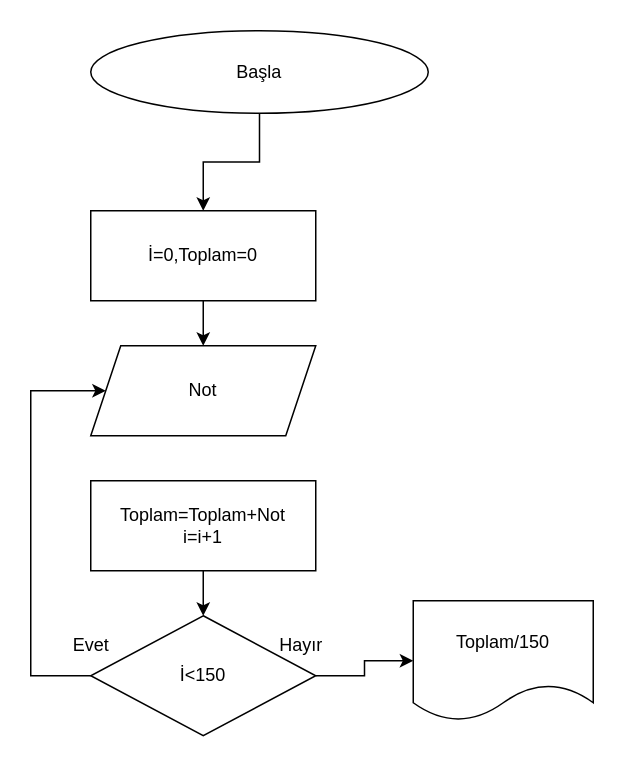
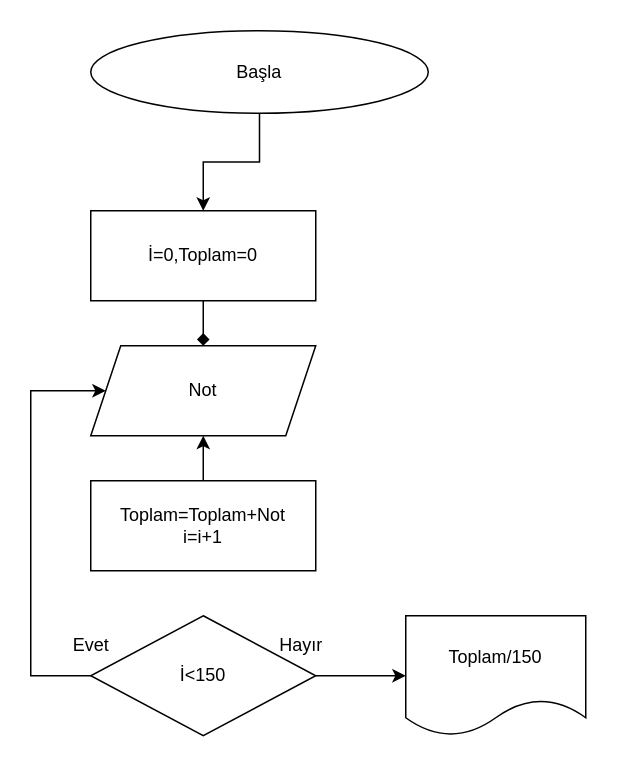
  <mxCell id="0" />
  <mxCell id="1" parent="0" />
  <mxCell id="2" value="" style="edgeStyle=orthogonalEdgeStyle;rounded=0;orthogonalLoop=1;jettySize=auto;html=1;" parent="1" source="3" target="11" edge="1"><mxGeometry relative="1" as="geometry" /></mxCell>
  <mxCell id="3" value="Başla" style="ellipse;whiteSpace=wrap;html=1;" parent="1" vertex="1"><mxGeometry x="60" y="20" width="225" height="55" as="geometry" /></mxCell>
  <mxCell id="4" value="Not" style="shape=parallelogram;perimeter=parallelogramPerimeter;whiteSpace=wrap;html=1;fixedSize=1;" parent="1" vertex="1"><mxGeometry x="60" y="230" width="150" height="60" as="geometry" /></mxCell>
- <mxCell id="5" value="" style="edgeStyle=orthogonalEdgeStyle;rounded=0;orthogonalLoop=1;jettySize=auto;html=1;" parent="1" source="6" target="9" edge="1"><mxGeometry relative="1" as="geometry" /></mxCell>
+ <mxCell id="5" value="" style="edgeStyle=orthogonalEdgeStyle;rounded=0;orthogonalLoop=1;jettySize=auto;html=1;" parent="1" source="6" target="4" edge="1"><mxGeometry relative="1" as="geometry" /></mxCell>
  <mxCell id="6" value="Toplam=Toplam+Not&lt;br&gt;i=i+1" style="whiteSpace=wrap;html=1;" parent="1" vertex="1"><mxGeometry x="60" y="320" width="150" height="60" as="geometry" /></mxCell>
  <mxCell id="7" style="edgeStyle=orthogonalEdgeStyle;rounded=0;orthogonalLoop=1;jettySize=auto;html=1;exitX=0;exitY=0.5;exitDx=0;exitDy=0;entryX=0;entryY=0.5;entryDx=0;entryDy=0;" parent="1" source="9" target="4" edge="1"><mxGeometry relative="1" as="geometry"><mxPoint x="-20" y="260" as="targetPoint" /><Array as="points"><mxPoint x="20" y="450" /><mxPoint x="20" y="260" /></Array></mxGeometry></mxCell>
  <mxCell id="8" value="" style="edgeStyle=orthogonalEdgeStyle;rounded=0;orthogonalLoop=1;jettySize=auto;html=1;" parent="1" source="9" target="14" edge="1"><mxGeometry relative="1" as="geometry" /></mxCell>
  <mxCell id="9" value="İ&amp;lt;150" style="rhombus;whiteSpace=wrap;html=1;" parent="1" vertex="1"><mxGeometry x="60" y="410" width="150" height="80" as="geometry" /></mxCell>
- <mxCell id="10" value="" style="edgeStyle=orthogonalEdgeStyle;rounded=0;orthogonalLoop=1;jettySize=auto;html=1;" parent="1" source="11" target="4" edge="1"><mxGeometry relative="1" as="geometry" /></mxCell>
+ <mxCell id="10" value="" style="edgeStyle=orthogonalEdgeStyle;rounded=0;orthogonalLoop=1;jettySize=auto;html=1;endArrow=diamond;" parent="1" source="11" target="4" edge="1"><mxGeometry relative="1" as="geometry" /></mxCell>
  <mxCell id="11" value="İ=0,Toplam=0" style="rounded=0;whiteSpace=wrap;html=1;" parent="1" vertex="1"><mxGeometry x="60" y="140" width="150" height="60" as="geometry" /></mxCell>
  <mxCell id="12" value="Evet" style="text;html=1;align=center;verticalAlign=middle;resizable=0;points=[];autosize=1;strokeColor=none;fillColor=none;" parent="1" vertex="1"><mxGeometry x="40" y="420" width="40" height="20" as="geometry" /></mxCell>
  <mxCell id="13" value="Hayır" style="text;html=1;align=center;verticalAlign=middle;resizable=0;points=[];autosize=1;strokeColor=none;fillColor=none;" parent="1" vertex="1"><mxGeometry x="180" y="420" width="40" height="20" as="geometry" /></mxCell>
- <mxCell id="14" value="Toplam/150" style="shape=document;whiteSpace=wrap;html=1;boundedLbl=1;" parent="1" vertex="1"><mxGeometry x="275" y="400" width="120" height="80" as="geometry" /></mxCell>
+ <mxCell id="14" value="Toplam/150" style="shape=document;whiteSpace=wrap;html=1;boundedLbl=1;" parent="1" vertex="1"><mxGeometry x="270" y="410" width="120" height="80" as="geometry" /></mxCell>
